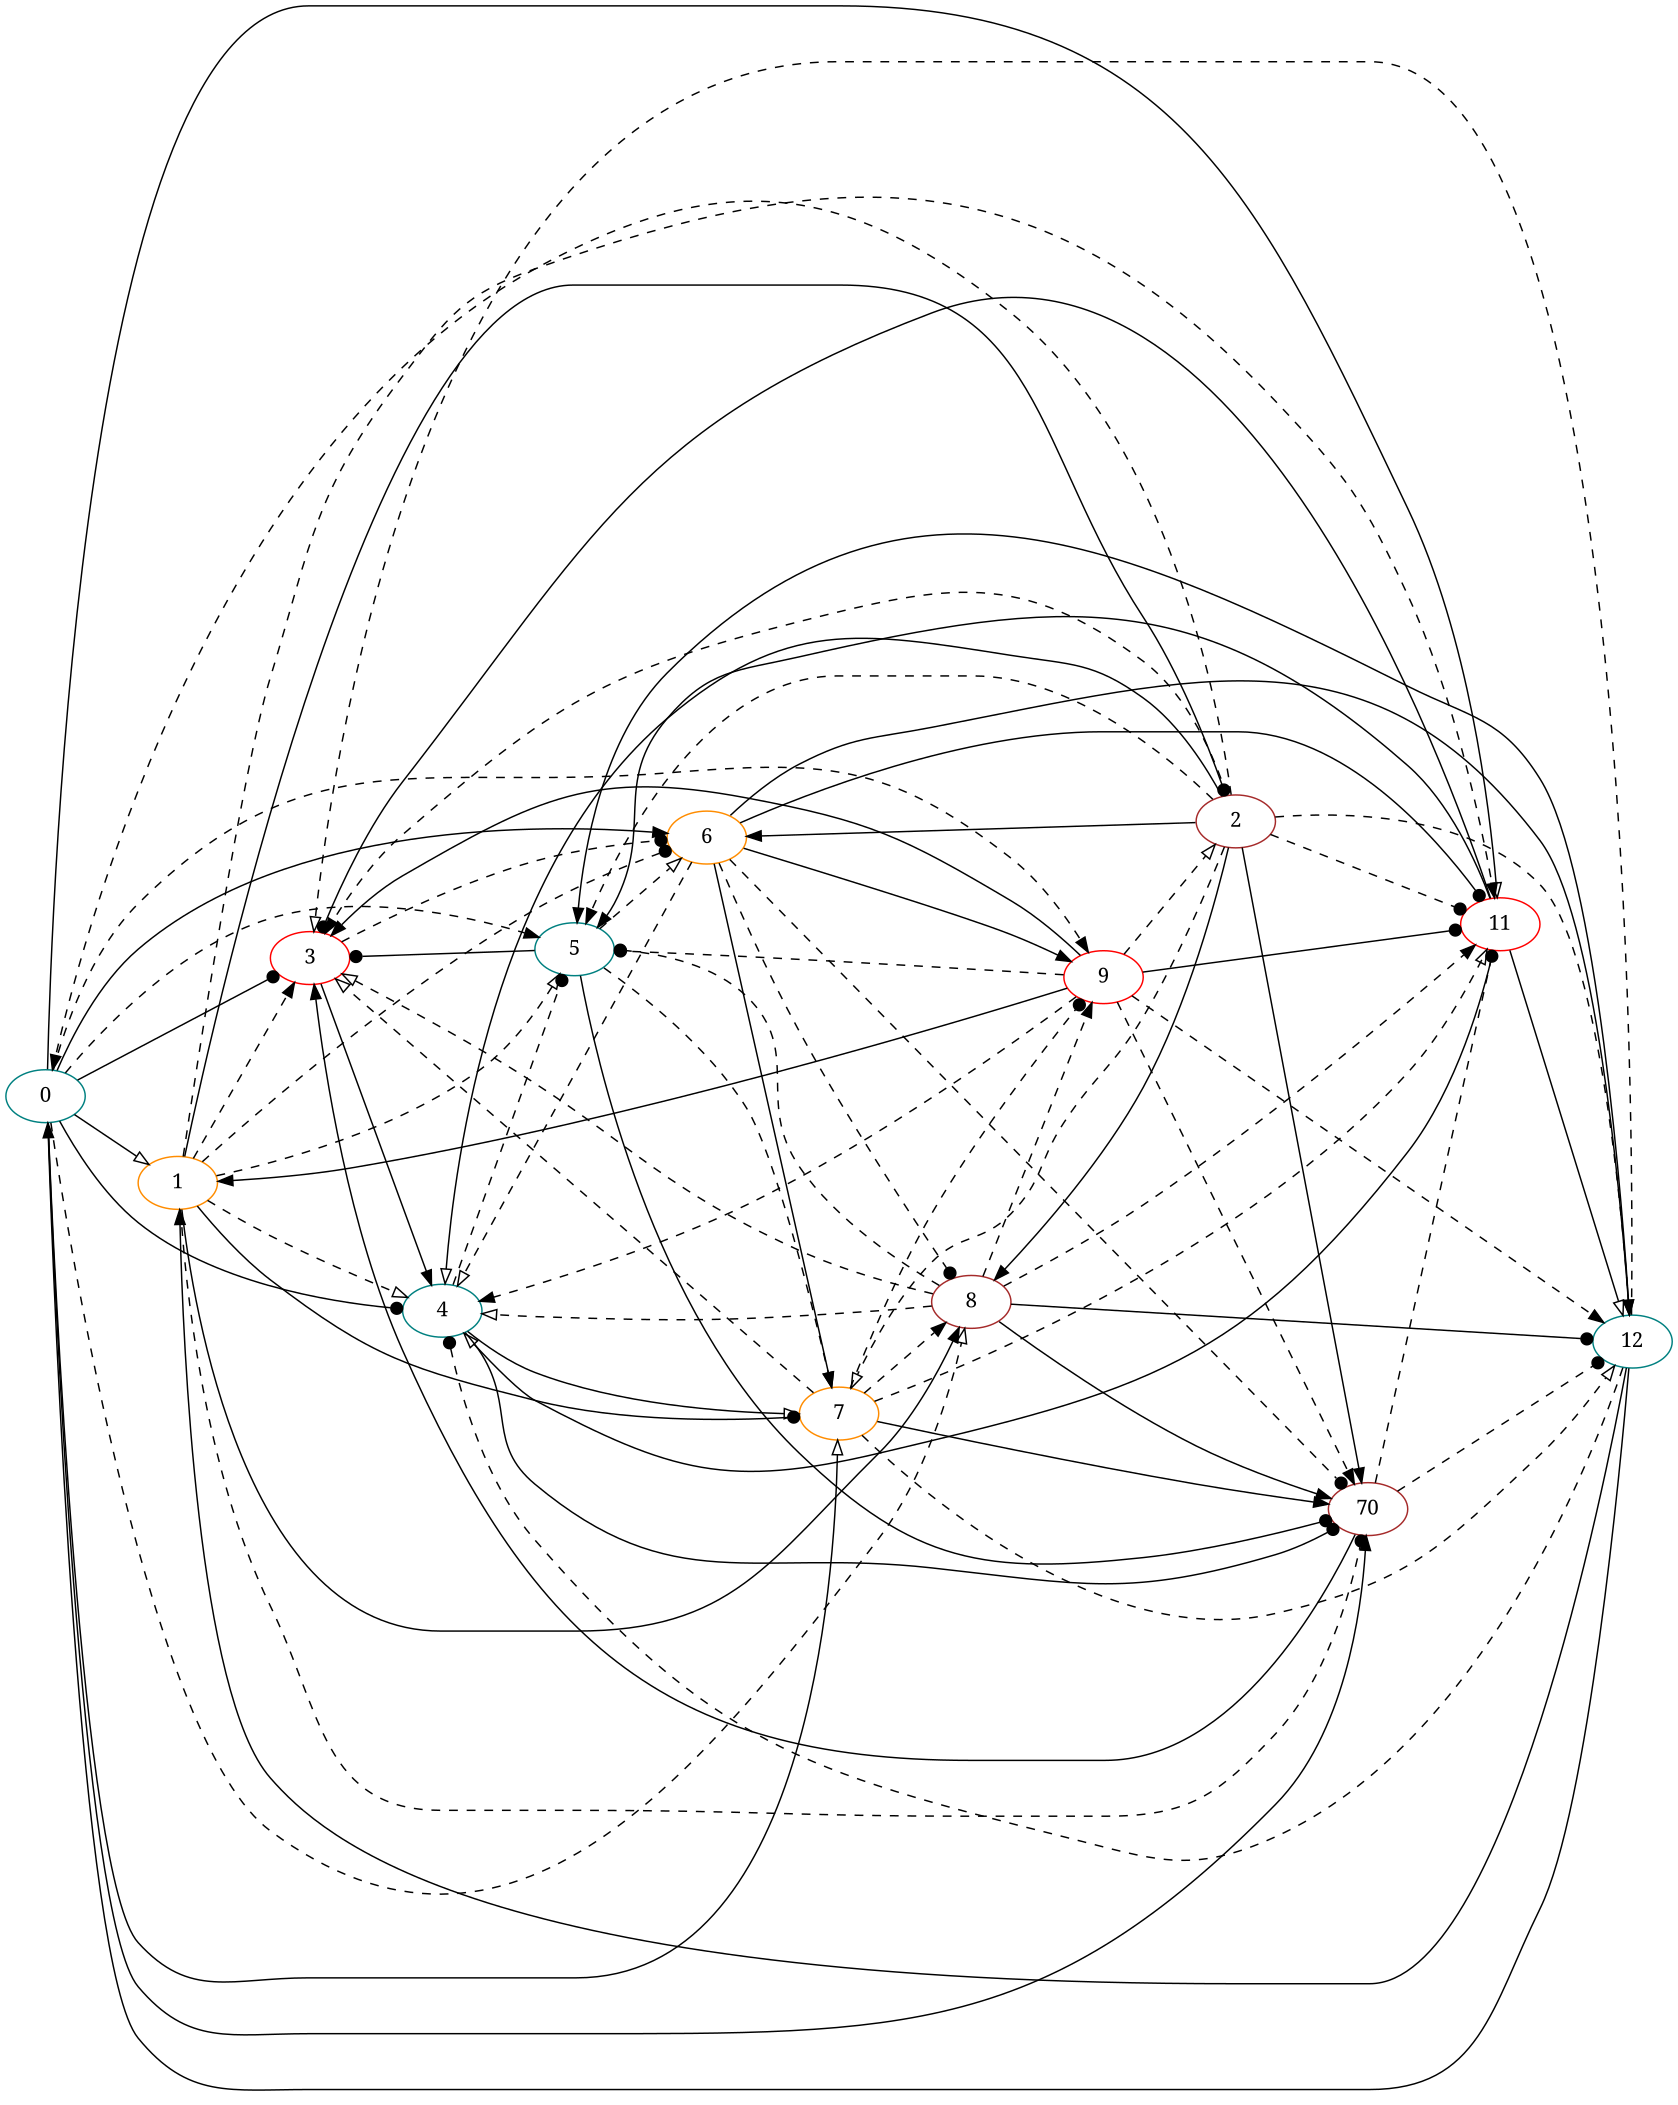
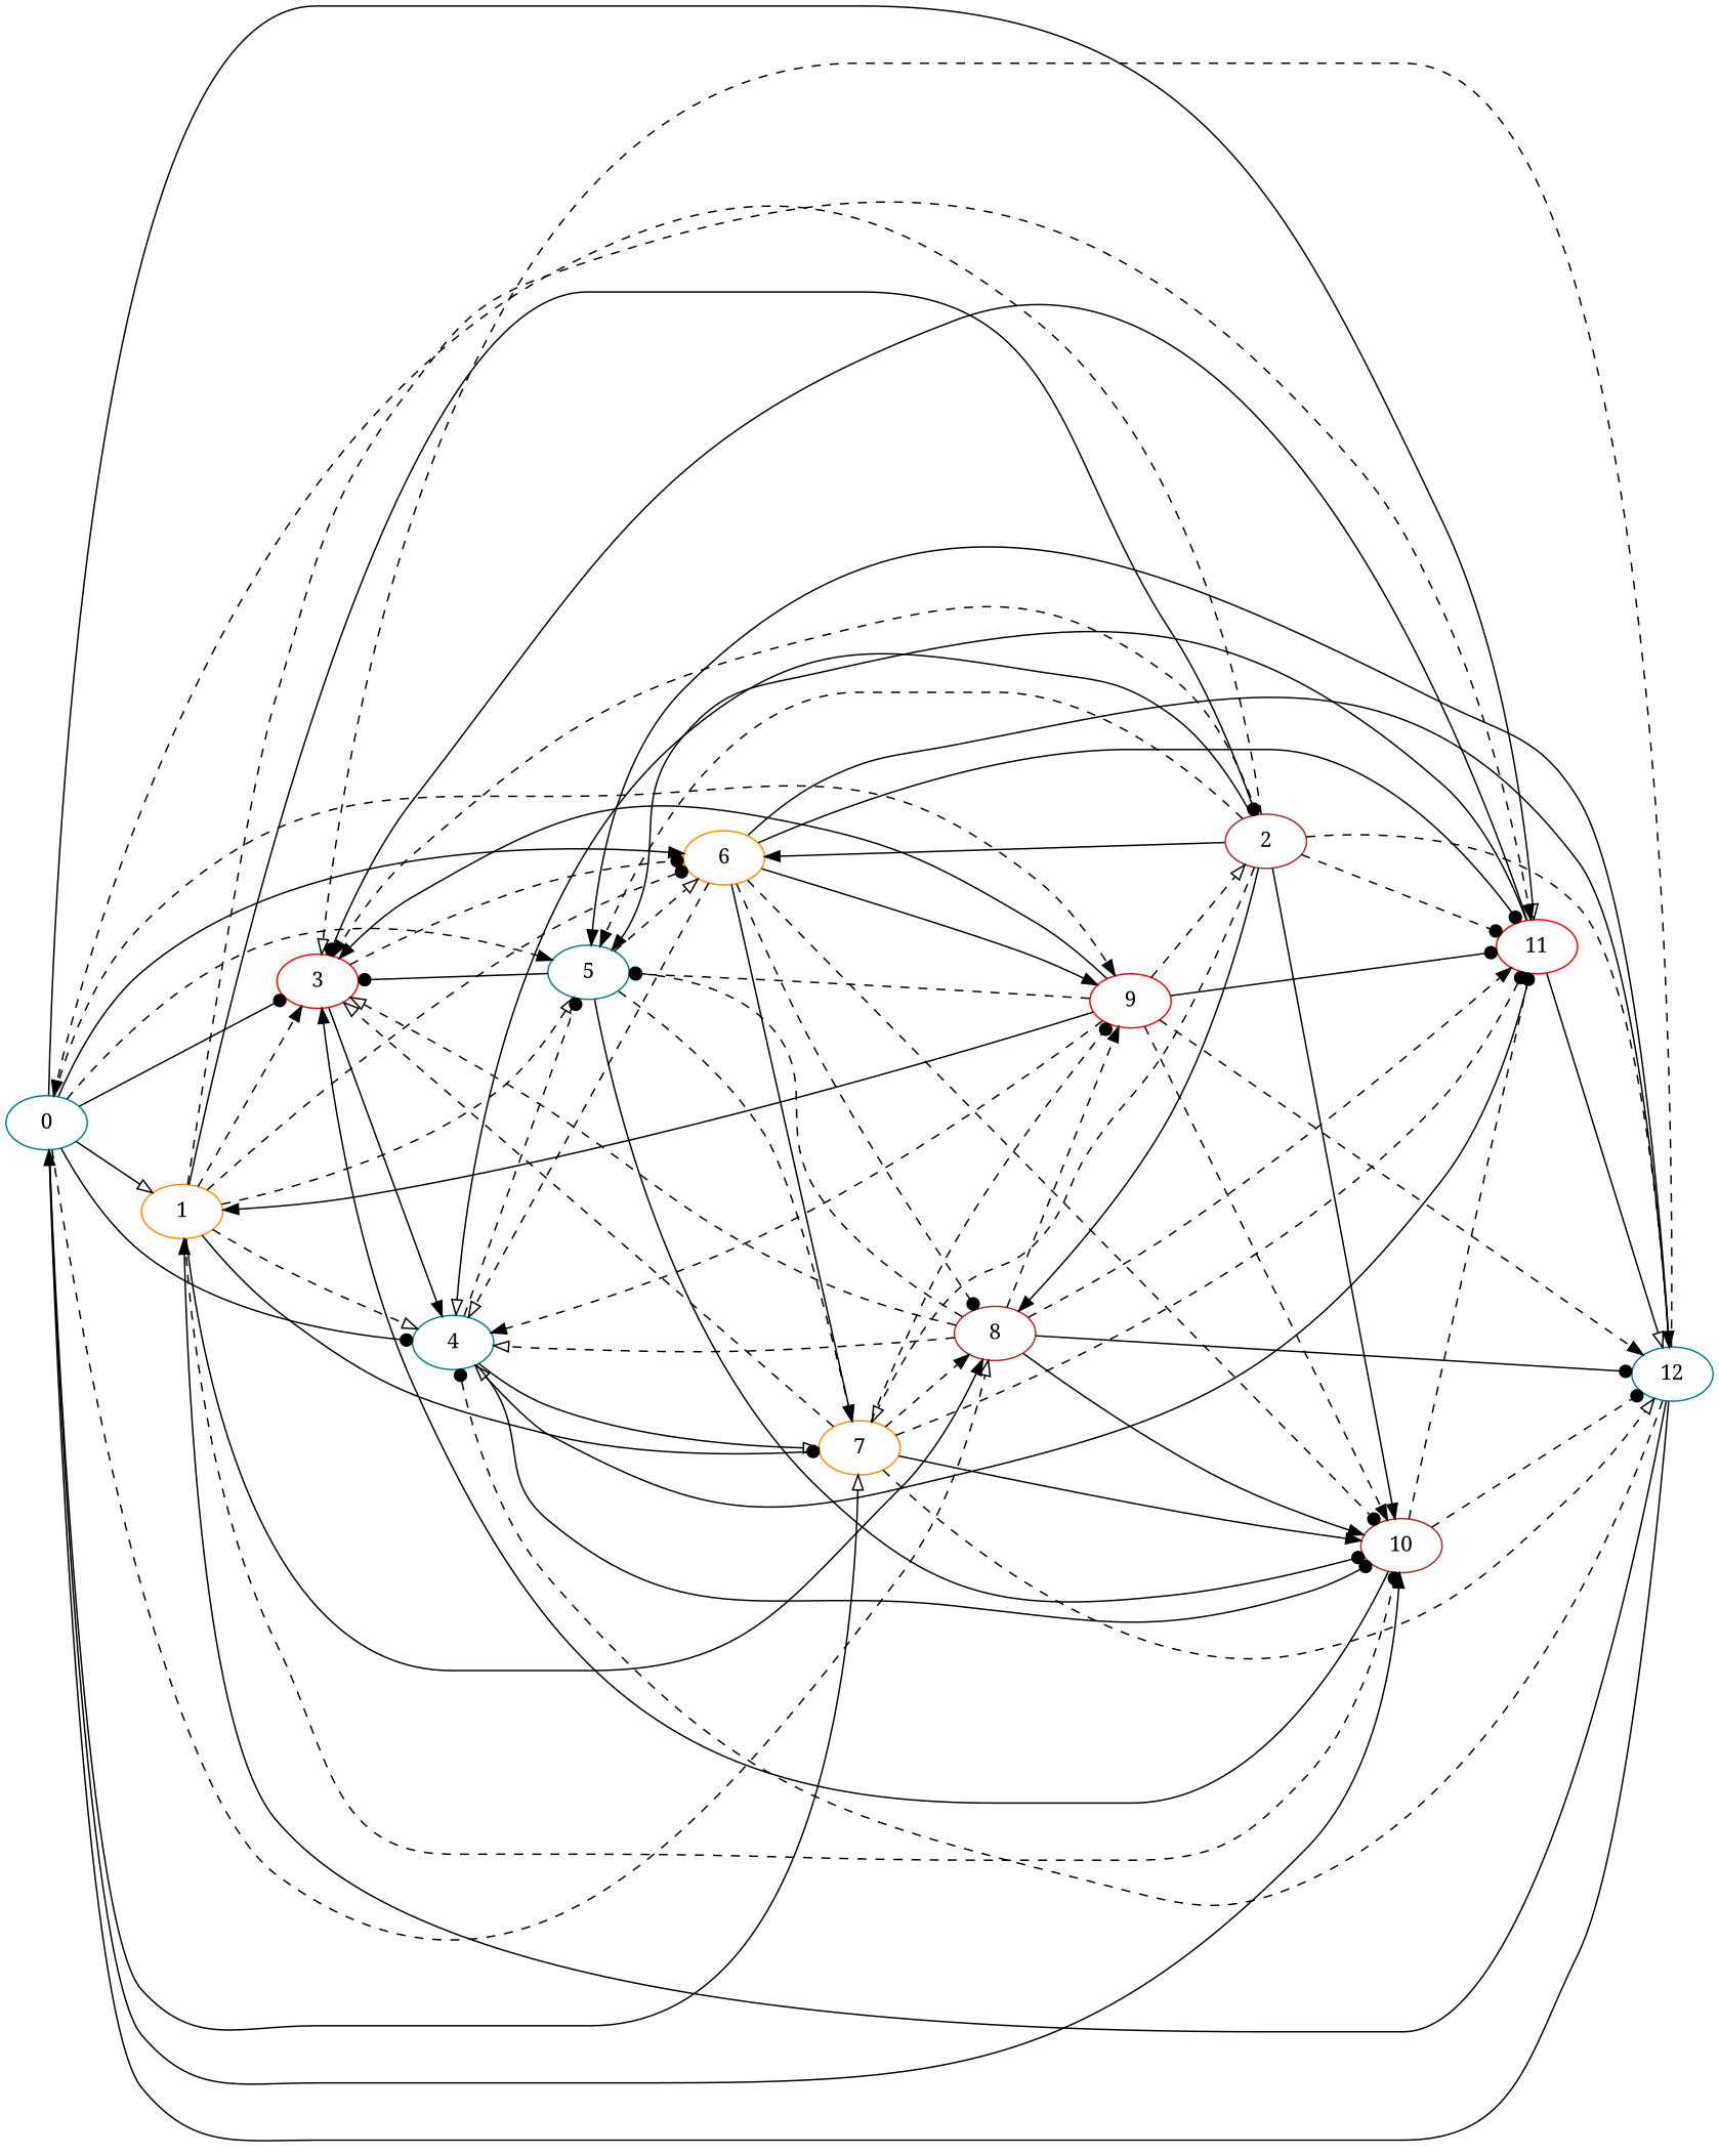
  digraph {
    fontname="Noto Serif"
    rankdir=LR
    node [color=teal fontname="Noto Serif"]
    edge [arrowhead=normal fontname="Noto Serif" style=dashed]
    0
    1 [color=darkorange]
    3 [color=red]
    4
    5
    6 [color=darkorange]
    7 [color=darkorange]
    8 [color=brown]
    9 [color=red]
-   10 [color=brown label=70]
+   10 [color=brown]
    11 [color=red]
    2 [color=brown]
    12
    0 -> 1 [arrowhead=onormal style=solid]
    0 -> 3 [arrowhead=dot style=solid]
    0 -> 4 [arrowhead=dot style=solid]
    0 -> 5
    0 -> 6 [style=solid]
    0 -> 7 [arrowhead=onormal style=solid]
    0 -> 8 [arrowhead=onormal]
    0 -> 9
    0 -> 10 [style=solid]
    0 -> 11 [arrowhead=onormal style=solid]
    1 -> 3
    1 -> 4 [arrowhead=onormal]
    1 -> 5 [arrowhead=onormal]
    1 -> 6 [arrowhead=dot]
    1 -> 7 [arrowhead=dot style=solid]
    1 -> 8 [style=solid]
    1 -> 10 [arrowhead=dot]
    1 -> 11
    1 -> 2 [arrowhead=dot style=solid]
    3 -> 4 [style=solid]
    3 -> 6 [arrowhead=dot]
    4 -> 5 [arrowhead=dot]
    4 -> 7 [arrowhead=onormal style=solid]
    4 -> 10 [arrowhead=dot style=solid]
    5 -> 3 [arrowhead=dot style=solid]
    5 -> 6 [arrowhead=onormal]
    5 -> 7
    5 -> 10 [arrowhead=dot style=solid]
    6 -> 4 [arrowhead=onormal]
    6 -> 7 [style=solid]
    6 -> 8 [arrowhead=dot]
    6 -> 9 [style=solid]
    6 -> 10 [arrowhead=dot]
    6 -> 11 [arrowhead=dot style=solid]
    6 -> 12 [style=solid]
    7 -> 3 [arrowhead=onormal]
    7 -> 8
    7 -> 9 [arrowhead=dot]
    7 -> 10 [style=solid]
-   7 -> 11 [arrowhead=onormal]
+   7 -> 11 [arrowhead=dot]
    7 -> 12 [arrowhead=onormal]
    8 -> 3 [arrowhead=onormal]
    8 -> 4 [arrowhead=onormal]
    8 -> 5 [arrowhead=dot]
    8 -> 9
    8 -> 10 [style=solid]
    8 -> 11
    8 -> 12 [arrowhead=dot style=solid]
    9 -> 1 [style=solid]
    9 -> 3 [style=solid]
    9 -> 4
    9 -> 5 [arrowhead=dot]
    9 -> 10
    9 -> 11 [arrowhead=dot style=solid]
    9 -> 2 [arrowhead=onormal]
    9 -> 12
    10 -> 3 [style=solid]
    10 -> 11 [arrowhead=dot]
    10 -> 12 [arrowhead=dot]
    11 -> 3 [arrowhead=dot style=solid]
    11 -> 4 [arrowhead=onormal style=solid]
    11 -> 5 [style=solid]
    11 -> 12 [arrowhead=onormal style=solid]
    2 -> 0
    2 -> 3
    2 -> 4 [arrowhead=onormal style=solid]
    2 -> 5
    2 -> 6 [style=solid]
    2 -> 7 [arrowhead=onormal]
    2 -> 8 [style=solid]
    2 -> 10 [style=solid]
    2 -> 11 [arrowhead=dot]
    2 -> 12 [arrowhead=onormal]
    12 -> 0 [style=solid]
    12 -> 1 [style=solid]
    12 -> 3 [arrowhead=onormal]
    12 -> 4 [arrowhead=dot]
    12 -> 5 [style=solid]
  }
